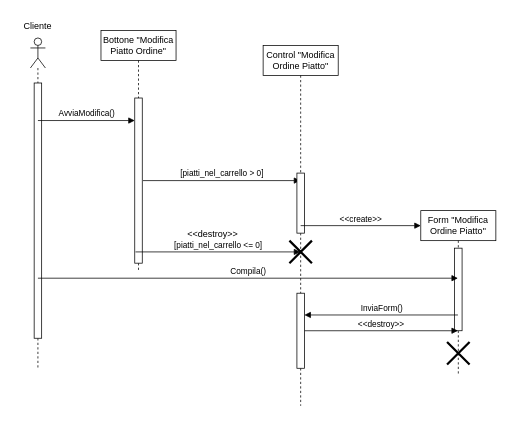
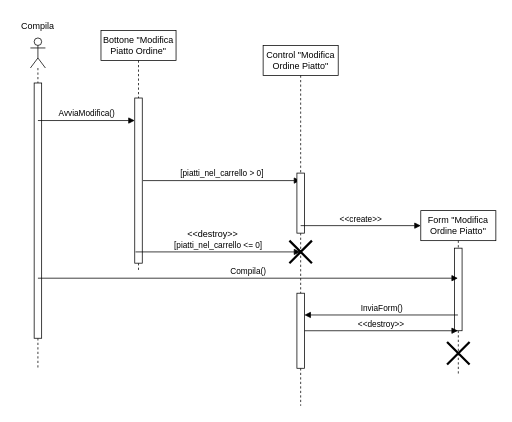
  <mxCell id="0" />
  <mxCell id="1" parent="0" />
  <mxCell id="2" value="" style="shape=umlLifeline;perimeter=lifelinePerimeter;whiteSpace=wrap;html=1;container=1;dropTarget=0;collapsible=0;recursiveResize=0;outlineConnect=0;portConstraint=eastwest;newEdgeStyle={&quot;curved&quot;:0,&quot;rounded&quot;:0};participant=umlActor;" parent="1" vertex="1"><mxGeometry x="40" y="50" width="20" height="440" as="geometry" /></mxCell>
  <mxCell id="3" value="" style="html=1;points=[[0,0,0,0,5],[0,1,0,0,-5],[1,0,0,0,5],[1,1,0,0,-5]];perimeter=orthogonalPerimeter;outlineConnect=0;targetShapes=umlLifeline;portConstraint=eastwest;newEdgeStyle={&quot;curved&quot;:0,&quot;rounded&quot;:0};" parent="2" vertex="1"><mxGeometry x="5" y="60" width="10" height="340" as="geometry" /></mxCell>
- <mxCell id="4" value="Cliente" style="text;html=1;strokeColor=none;fillColor=none;align=center;verticalAlign=middle;whiteSpace=wrap;rounded=0;" parent="1" vertex="1"><mxGeometry x="20" y="20" width="60" height="30" as="geometry" /></mxCell>
+ <mxCell id="4" value="Compila" style="text;html=1;strokeColor=none;fillColor=none;align=center;verticalAlign=middle;whiteSpace=wrap;rounded=0;" parent="1" vertex="1"><mxGeometry x="20" y="20" width="60" height="30" as="geometry" /></mxCell>
  <mxCell id="5" value="[piatti_nel_carrello &amp;gt; 0]" style="html=1;verticalAlign=bottom;endArrow=block;curved=0;rounded=0;" parent="1" edge="1" target="9"><mxGeometry width="80" relative="1" as="geometry"><mxPoint x="190" y="240" as="sourcePoint" /><mxPoint x="320" y="240" as="targetPoint" /></mxGeometry></mxCell>
  <mxCell id="6" value="Bottone &quot;Modifica Piatto Ordine&quot;" style="shape=umlLifeline;perimeter=lifelinePerimeter;whiteSpace=wrap;html=1;container=1;dropTarget=0;collapsible=0;recursiveResize=0;outlineConnect=0;portConstraint=eastwest;newEdgeStyle={&quot;curved&quot;:0,&quot;rounded&quot;:0};" parent="1" vertex="1"><mxGeometry x="134" y="40" width="100" height="320" as="geometry" /></mxCell>
  <mxCell id="7" value="" style="html=1;points=[[0,0,0,0,5],[0,1,0,0,-5],[1,0,0,0,5],[1,1,0,0,-5]];perimeter=orthogonalPerimeter;outlineConnect=0;targetShapes=umlLifeline;portConstraint=eastwest;newEdgeStyle={&quot;curved&quot;:0,&quot;rounded&quot;:0};" parent="6" vertex="1"><mxGeometry x="45" y="90" width="10" height="220" as="geometry" /></mxCell>
  <mxCell id="8" value="AvviaModifica()" style="html=1;verticalAlign=bottom;endArrow=block;curved=0;rounded=0;" parent="1" edge="1" target="7"><mxGeometry width="80" relative="1" as="geometry"><mxPoint x="50" y="160" as="sourcePoint" /><mxPoint x="220" y="160" as="targetPoint" /></mxGeometry></mxCell>
  <mxCell id="9" value="Control &quot;Modifica Ordine Piatto&quot;" style="shape=umlLifeline;perimeter=lifelinePerimeter;whiteSpace=wrap;html=1;container=1;dropTarget=0;collapsible=0;recursiveResize=0;outlineConnect=0;portConstraint=eastwest;newEdgeStyle={&quot;curved&quot;:0,&quot;rounded&quot;:0};" parent="1" vertex="1"><mxGeometry x="350" y="60" width="100" height="480" as="geometry" /></mxCell>
  <mxCell id="10" value="" style="html=1;points=[[0,0,0,0,5],[0,1,0,0,-5],[1,0,0,0,5],[1,1,0,0,-5]];perimeter=orthogonalPerimeter;outlineConnect=0;targetShapes=umlLifeline;portConstraint=eastwest;newEdgeStyle={&quot;curved&quot;:0,&quot;rounded&quot;:0};" parent="9" vertex="1"><mxGeometry x="45" y="170" width="10" height="80" as="geometry" /></mxCell>
  <mxCell id="11" value="" style="shape=umlDestroy;whiteSpace=wrap;html=1;strokeWidth=3;targetShapes=umlLifeline;" vertex="1" parent="9"><mxGeometry x="35" y="260" width="30" height="30" as="geometry" /></mxCell>
  <mxCell id="12" value="&amp;lt;&amp;lt;create&amp;gt;&amp;gt;" style="html=1;verticalAlign=bottom;endArrow=block;curved=0;rounded=0;" parent="1" edge="1"><mxGeometry width="80" relative="1" as="geometry"><mxPoint x="400" y="300" as="sourcePoint" /><mxPoint x="560" y="300" as="targetPoint" /></mxGeometry></mxCell>
  <mxCell id="13" value="Form &quot;Modifica Ordine Piatto&quot;" style="shape=umlLifeline;perimeter=lifelinePerimeter;whiteSpace=wrap;html=1;container=1;dropTarget=0;collapsible=0;recursiveResize=0;outlineConnect=0;portConstraint=eastwest;newEdgeStyle={&quot;curved&quot;:0,&quot;rounded&quot;:0};" parent="1" vertex="1"><mxGeometry x="560" y="280" width="100" height="220" as="geometry" /></mxCell>
  <mxCell id="14" value="" style="html=1;points=[[0,0,0,0,5],[0,1,0,0,-5],[1,0,0,0,5],[1,1,0,0,-5]];perimeter=orthogonalPerimeter;outlineConnect=0;targetShapes=umlLifeline;portConstraint=eastwest;newEdgeStyle={&quot;curved&quot;:0,&quot;rounded&quot;:0};" parent="13" vertex="1"><mxGeometry x="45" y="50" width="10" height="110" as="geometry" /></mxCell>
  <mxCell id="15" value="" style="shape=umlDestroy;whiteSpace=wrap;html=1;strokeWidth=3;targetShapes=umlLifeline;" parent="13" vertex="1"><mxGeometry x="35" y="175" width="30" height="30" as="geometry" /></mxCell>
  <mxCell id="16" value="InviaForm()" style="html=1;verticalAlign=bottom;endArrow=block;curved=0;rounded=0;" parent="1" edge="1"><mxGeometry width="80" relative="1" as="geometry"><mxPoint x="609.5" y="419" as="sourcePoint" /><mxPoint x="405" y="419" as="targetPoint" /></mxGeometry></mxCell>
  <mxCell id="17" value="&amp;lt;&amp;lt;destroy&amp;gt;&amp;gt;" style="html=1;verticalAlign=bottom;endArrow=block;curved=0;rounded=0;" parent="1" target="13" edge="1" source="20"><mxGeometry width="80" relative="1" as="geometry"><mxPoint x="400" y="470" as="sourcePoint" /><mxPoint x="480" y="470" as="targetPoint" /></mxGeometry></mxCell>
  <mxCell id="18" value="Compila()" style="html=1;verticalAlign=bottom;endArrow=block;curved=0;rounded=0;" parent="1" target="13" edge="1"><mxGeometry width="80" relative="1" as="geometry"><mxPoint x="50" y="370" as="sourcePoint" /><mxPoint x="130" y="370" as="targetPoint" /></mxGeometry></mxCell>
  <mxCell id="19" value="" style="html=1;verticalAlign=bottom;endArrow=block;curved=0;rounded=0;" edge="1" parent="1" target="20"><mxGeometry width="80" relative="1" as="geometry"><mxPoint x="400" y="470" as="sourcePoint" /><mxPoint x="610" y="470" as="targetPoint" /></mxGeometry></mxCell>
  <mxCell id="20" value="" style="html=1;points=[[0,0,0,0,5],[0,1,0,0,-5],[1,0,0,0,5],[1,1,0,0,-5]];perimeter=orthogonalPerimeter;outlineConnect=0;targetShapes=umlLifeline;portConstraint=eastwest;newEdgeStyle={&quot;curved&quot;:0,&quot;rounded&quot;:0};" parent="1" vertex="1"><mxGeometry x="395" y="390" width="10" height="100" as="geometry" /></mxCell>
  <mxCell id="21" value="[piatti_nel_carrello &amp;lt;= 0]" style="html=1;verticalAlign=bottom;endArrow=block;curved=0;rounded=0;" edge="1" parent="1"><mxGeometry width="80" relative="1" as="geometry"><mxPoint x="180" y="335" as="sourcePoint" /><mxPoint x="399.5" y="335" as="targetPoint" /></mxGeometry></mxCell>
  <mxCell id="22" value="&amp;lt;&amp;lt;destroy&amp;gt;&amp;gt;" style="text;html=1;strokeColor=none;fillColor=none;align=center;verticalAlign=middle;whiteSpace=wrap;rounded=0;" vertex="1" parent="1"><mxGeometry x="253" y="296" width="60" height="30" as="geometry" /></mxCell>
